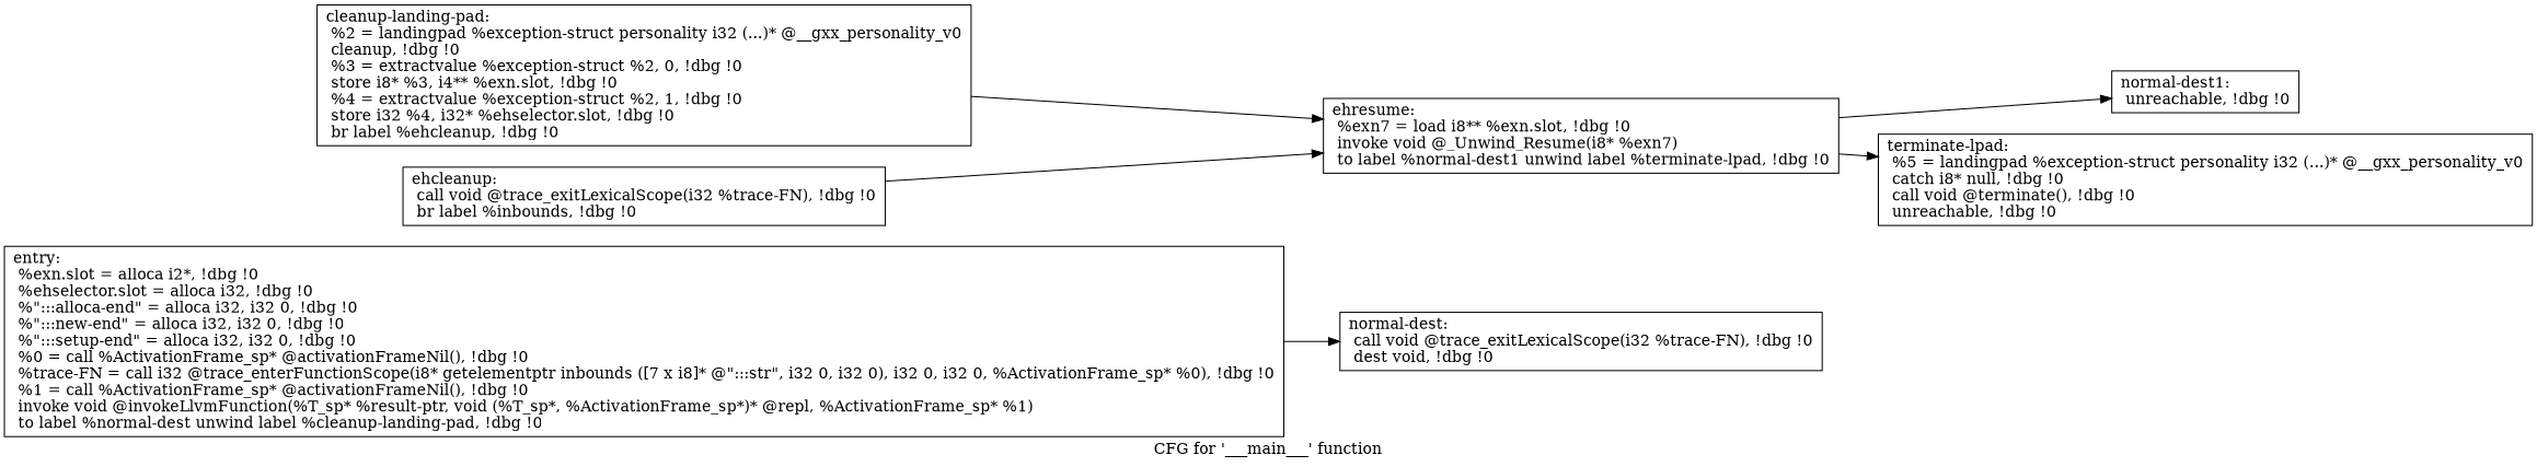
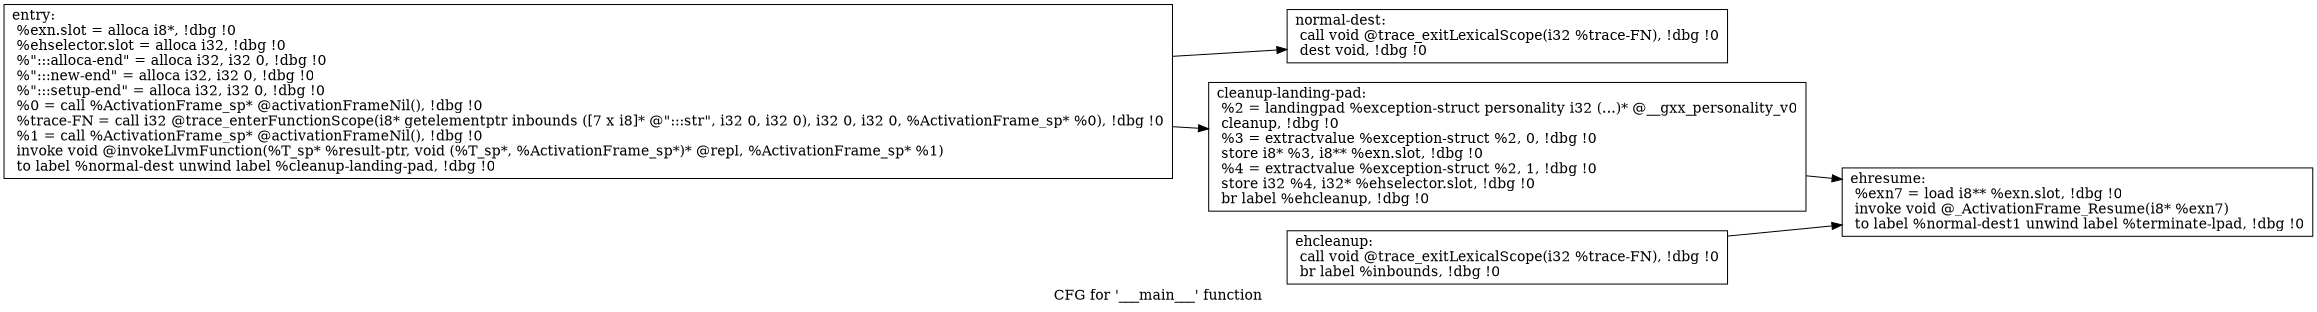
  digraph {
    label="CFG for '___main___' function"
    rankdir=LR
    node [shape=record]
-   n1 [label="{entry:\l  %exn.slot = alloca i2*, !dbg !0\l  %ehselector.slot = alloca i32, !dbg !0\l  %\":::alloca-end\" = alloca i32, i32 0, !dbg !0\l  %\":::new-end\" = alloca i32, i32 0, !dbg !0\l  %\":::setup-end\" = alloca i32, i32 0, !dbg !0\l  %0 = call %ActivationFrame_sp* @activationFrameNil(), !dbg !0\l  %trace-FN = call i32 @trace_enterFunctionScope(i8* getelementptr inbounds ([7 x i8]* @\":::str\", i32 0, i32 0), i32 0, i32 0, %ActivationFrame_sp* %0), !dbg !0\l  %1 = call %ActivationFrame_sp* @activationFrameNil(), !dbg !0\l  invoke void @invokeLlvmFunction(%T_sp* %result-ptr, void (%T_sp*, %ActivationFrame_sp*)* @repl, %ActivationFrame_sp* %1)\l          to label %normal-dest unwind label %cleanup-landing-pad, !dbg !0\l}"]
+   n1 [label="{entry:\l  %exn.slot = alloca i8*, !dbg !0\l  %ehselector.slot = alloca i32, !dbg !0\l  %\":::alloca-end\" = alloca i32, i32 0, !dbg !0\l  %\":::new-end\" = alloca i32, i32 0, !dbg !0\l  %\":::setup-end\" = alloca i32, i32 0, !dbg !0\l  %0 = call %ActivationFrame_sp* @activationFrameNil(), !dbg !0\l  %trace-FN = call i32 @trace_enterFunctionScope(i8* getelementptr inbounds ([7 x i8]* @\":::str\", i32 0, i32 0), i32 0, i32 0, %ActivationFrame_sp* %0), !dbg !0\l  %1 = call %ActivationFrame_sp* @activationFrameNil(), !dbg !0\l  invoke void @invokeLlvmFunction(%T_sp* %result-ptr, void (%T_sp*, %ActivationFrame_sp*)* @repl, %ActivationFrame_sp* %1)\l          to label %normal-dest unwind label %cleanup-landing-pad, !dbg !0\l}"]
    n2 [label="{normal-dest:                                      \l  call void @trace_exitLexicalScope(i32 %trace-FN), !dbg !0\l  dest void, !dbg !0\l}"]
-   n3 [label="{cleanup-landing-pad:                              \l  %2 = landingpad %exception-struct personality i32 (...)* @__gxx_personality_v0\l          cleanup, !dbg !0\l  %3 = extractvalue %exception-struct %2, 0, !dbg !0\l  store i8* %3, i4** %exn.slot, !dbg !0\l  %4 = extractvalue %exception-struct %2, 1, !dbg !0\l  store i32 %4, i32* %ehselector.slot, !dbg !0\l  br label %ehcleanup, !dbg !0\l}"]
-   n4 [label="{ehresume:                                         \l  %exn7 = load i8** %exn.slot, !dbg !0\l  invoke void @_Unwind_Resume(i8* %exn7)\l          to label %normal-dest1 unwind label %terminate-lpad, !dbg !0\l}"]
+   n3 [label="{cleanup-landing-pad:                              \l  %2 = landingpad %exception-struct personality i32 (...)* @__gxx_personality_v0\l          cleanup, !dbg !0\l  %3 = extractvalue %exception-struct %2, 0, !dbg !0\l  store i8* %3, i8** %exn.slot, !dbg !0\l  %4 = extractvalue %exception-struct %2, 1, !dbg !0\l  store i32 %4, i32* %ehselector.slot, !dbg !0\l  br label %ehcleanup, !dbg !0\l}"]
+   n4 [label="{ehresume:                                         \l  %exn7 = load i8** %exn.slot, !dbg !0\l  invoke void @_ActivationFrame_Resume(i8* %exn7)\l          to label %normal-dest1 unwind label %terminate-lpad, !dbg !0\l}"]
    n5 [label="{ehcleanup:                                        \l  call void @trace_exitLexicalScope(i32 %trace-FN), !dbg !0\l  br label %inbounds, !dbg !0\l}"]
-   n6 [label="{normal-dest1:                                     \l  unreachable, !dbg !0\l}"]
-   n7 [label="{terminate-lpad:                                   \l  %5 = landingpad %exception-struct personality i32 (...)* @__gxx_personality_v0\l          catch i8* null, !dbg !0\l  call void @terminate(), !dbg !0\l  unreachable, !dbg !0\l}"]
    n1 -> n2
+   n1 -> n3
    n3 -> n4
-   n4 -> n6
-   n4 -> n7
    n5 -> n4
  }
